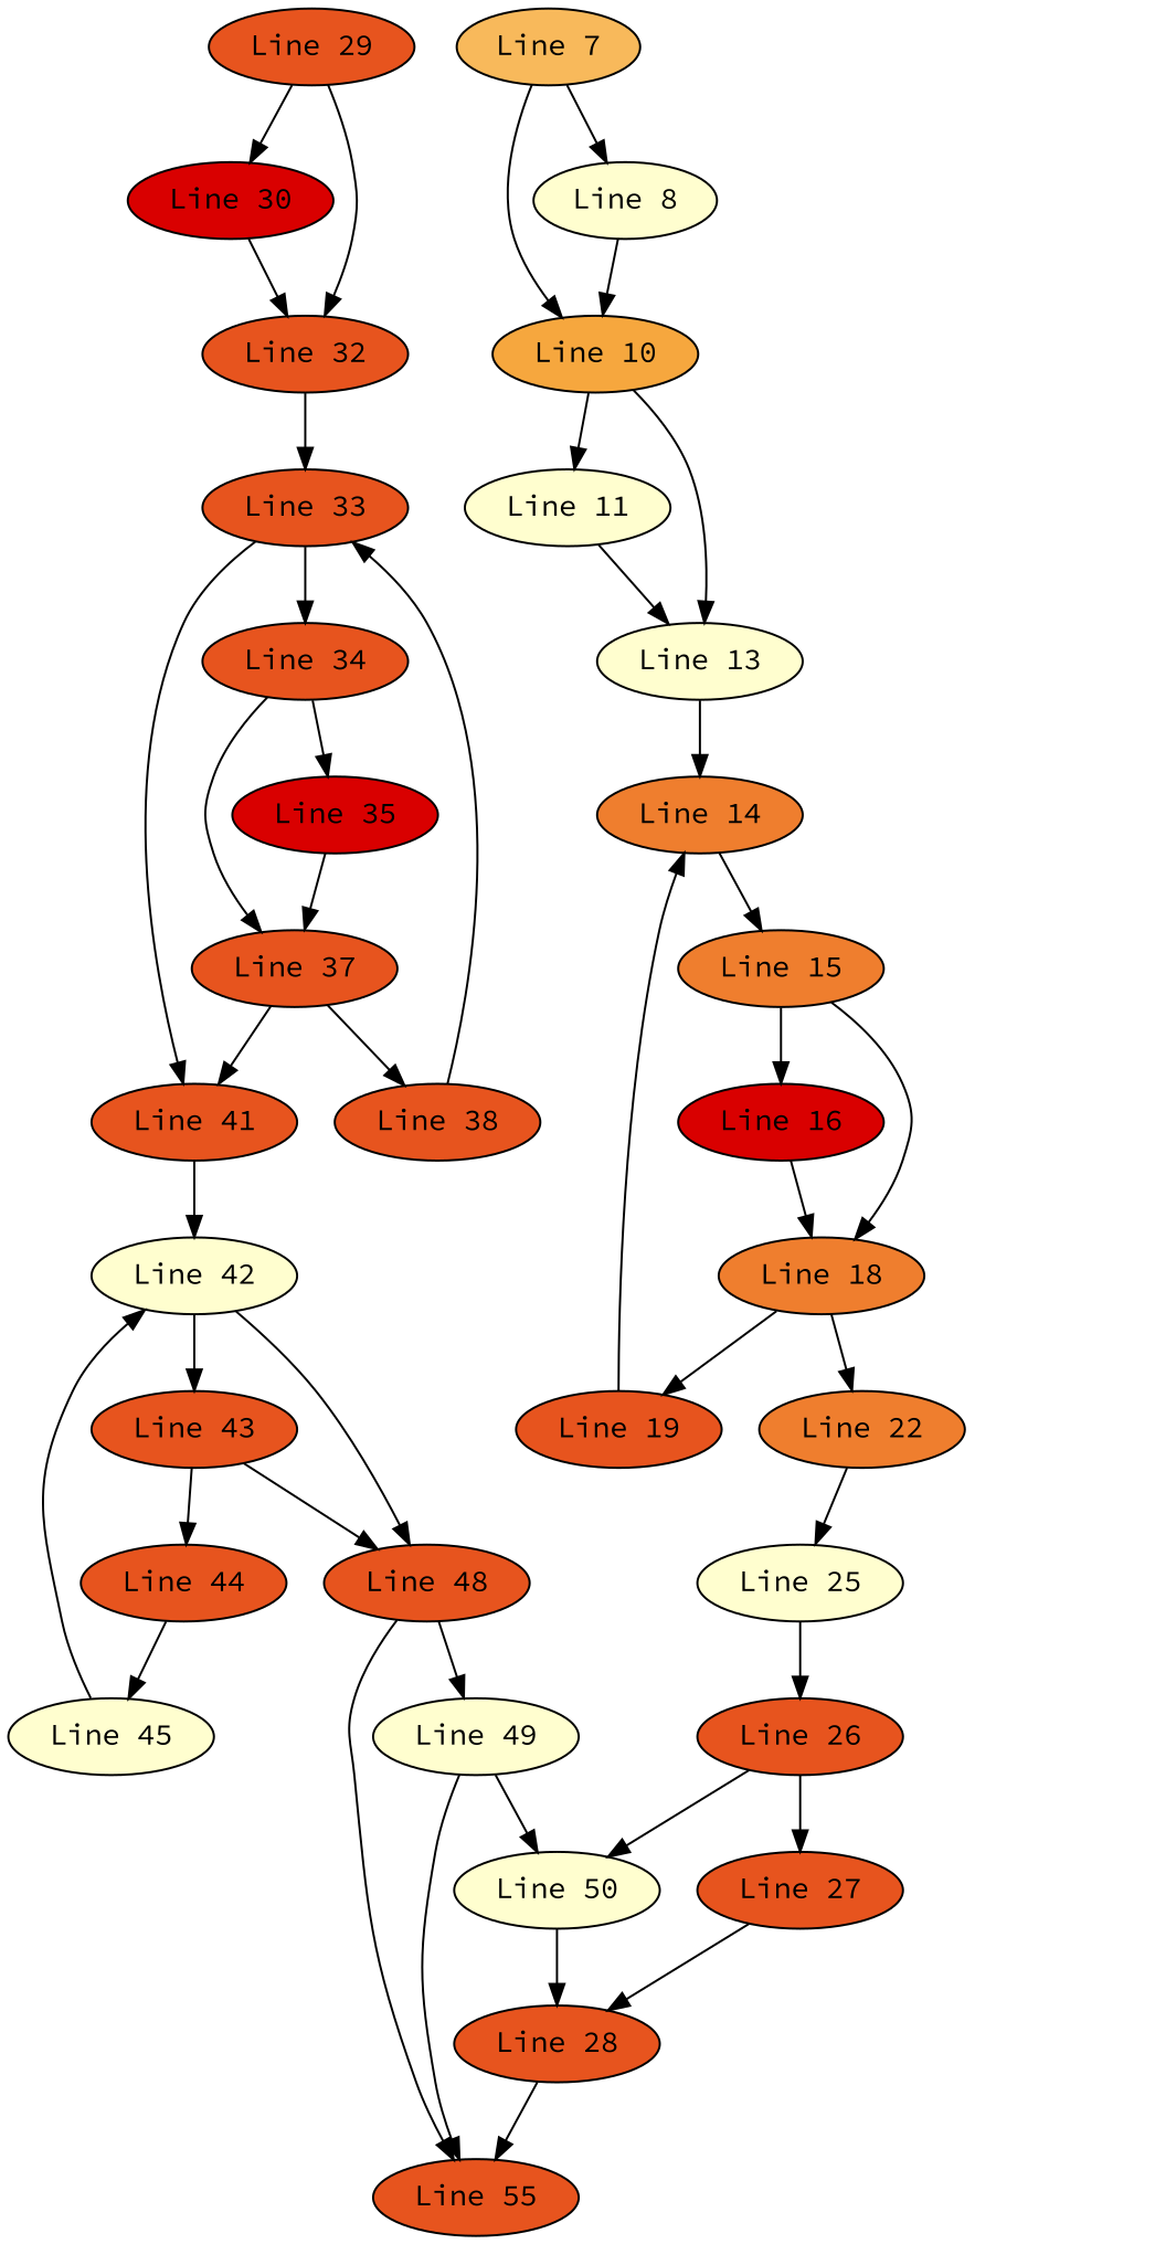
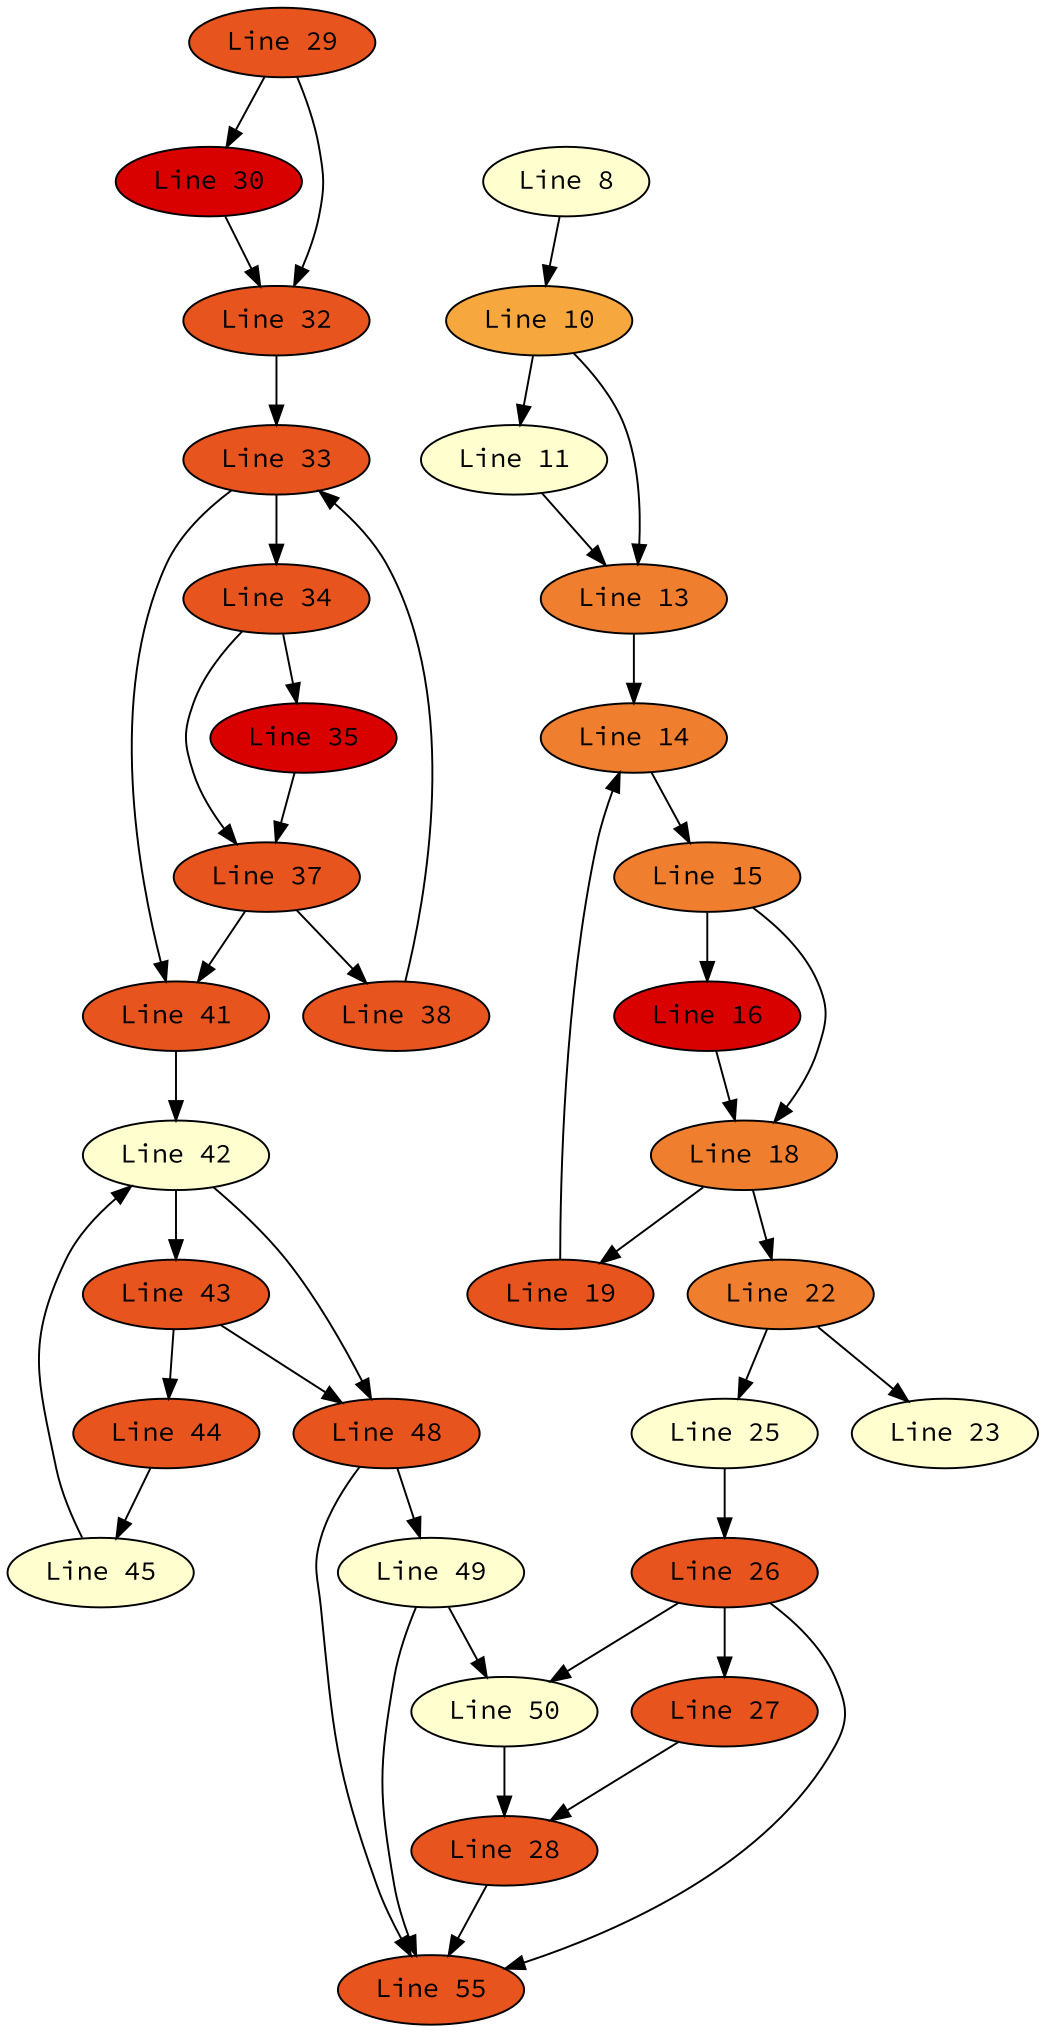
  strict digraph {
    fontname="Source Code Pro"
    node [fillcolor="#e7541e" fontname="Source Code Pro" shape=ellipse style=filled]
    edge [fontname="Source Code Pro"]
    n1 [fillcolor="#f6a73e" label="Line 10"]
    n2 [fillcolor="#fffecf" label="Line 11"]
-   n3 [fillcolor="#fffecf" label="Line 13"]
+   n3 [fillcolor="#ef7e2e" label="Line 13"]
    n4 [fillcolor="#ef7e2e" label="Line 14"]
    n5 [fillcolor="#ef7e2e" label="Line 15"]
    n6 [fillcolor="#d90000" label="Line 16"]
    n7 [fillcolor="#ef7e2e" label="Line 18"]
    n8 [fillcolor="#ef7e2e" label="Line 22"]
+   n9 [fillcolor="#fffecf" label="Line 23"]
    n10 [fillcolor="#fffecf" label="Line 25"]
    n11 [label="Line 19"]
    n12 [label="Line 26"]
    n13 [label="Line 27"]
    n14 [label="Line 55"]
    n15 [fillcolor="#fffecf" label="Line 50"]
    n16 [label="Line 28"]
    n17 [label="Line 29"]
    n18 [fillcolor="#d90000" label="Line 30"]
    n19 [label="Line 32"]
    n20 [label="Line 33"]
    n21 [label="Line 34"]
    n22 [label="Line 41"]
    n23 [fillcolor="#d90000" label="Line 35"]
    n24 [label="Line 37"]
    n25 [fillcolor="#fffecf" label="Line 42"]
    n26 [label="Line 38"]
    n27 [label="Line 43"]
    n28 [label="Line 48"]
    n29 [label="Line 44"]
    n30 [fillcolor="#fffecf" label="Line 49"]
    n31 [fillcolor="#fffecf" label="Line 45"]
-   n32 [fillcolor="#f8b95b" label="Line 7"]
    n33 [fillcolor="#fffecf" label="Line 8"]
    n1 -> n2
    n1 -> n3
    n2 -> n3
    n3 -> n4
    n4 -> n5
    n5 -> n6
    n5 -> n7
    n6 -> n7
    n7 -> n8
    n7 -> n11
+   n8 -> n9
    n8 -> n10
    n10 -> n12
    n11 -> n4
    n12 -> n13
+   n12 -> n14
    n12 -> n15
    n13 -> n16
    n15 -> n16
    n16 -> n14
    n17 -> n18
    n17 -> n19
    n18 -> n19
    n19 -> n20
    n20 -> n21
    n20 -> n22
    n21 -> n23
    n21 -> n24
    n22 -> n25
    n23 -> n24
    n24 -> n22
    n24 -> n26
    n25 -> n27
    n25 -> n28
    n26 -> n20
    n27 -> n28
    n27 -> n29
    n28 -> n14
    n28 -> n30
    n29 -> n31
    n30 -> n14
    n30 -> n15
    n31 -> n25
-   n32 -> n1
-   n32 -> n33
    n33 -> n1
  }
